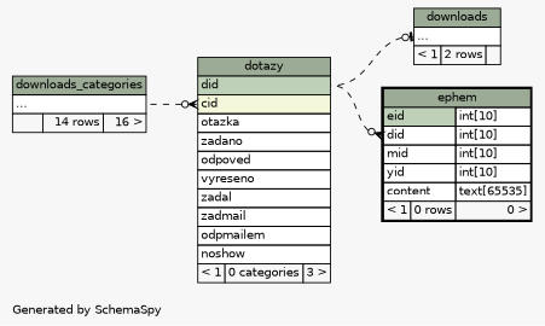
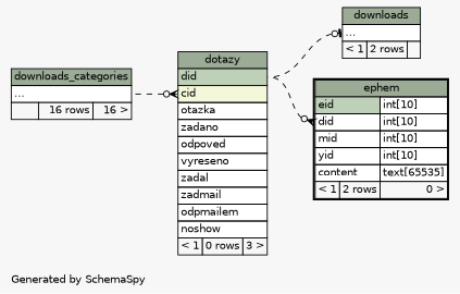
  digraph {
    bgcolor="#f7f7f7"
    fontname=Helvetica
    fontsize=11
    label="\nGenerated by SchemaSpy"
    labeljust=l
    nodesep=0.18
    rankdir=RL
    ranksep=0.46
    node [fontname=Helvetica fontsize=11 shape=plaintext]
    edge [arrowhead=none arrowsize=0.8 arrowtail=crowodot dir=back headport="did:e" style=dashed]
-   n1 [label=<     <TABLE BORDER="0" CELLBORDER="1" CELLSPACING="0" BGCOLOR="#ffffff">       <TR><TD COLSPAN="3" BGCOLOR="#9bab96" ALIGN="CENTER">dotazy</TD></TR>       <TR><TD PORT="did" COLSPAN="3" BGCOLOR="#bed1b8" ALIGN="LEFT">did</TD></TR>       <TR><TD PORT="cid" COLSPAN="3" BGCOLOR="#f4f7da" ALIGN="LEFT">cid</TD></TR>       <TR><TD PORT="otazka" COLSPAN="3" ALIGN="LEFT">otazka</TD></TR>       <TR><TD PORT="zadano" COLSPAN="3" ALIGN="LEFT">zadano</TD></TR>       <TR><TD PORT="odpoved" COLSPAN="3" ALIGN="LEFT">odpoved</TD></TR>       <TR><TD PORT="vyreseno" COLSPAN="3" ALIGN="LEFT">vyreseno</TD></TR>       <TR><TD PORT="zadal" COLSPAN="3" ALIGN="LEFT">zadal</TD></TR>       <TR><TD PORT="zadmail" COLSPAN="3" ALIGN="LEFT">zadmail</TD></TR>       <TR><TD PORT="odpmailem" COLSPAN="3" ALIGN="LEFT">odpmailem</TD></TR>       <TR><TD PORT="noshow" COLSPAN="3" ALIGN="LEFT">noshow</TD></TR>       <TR><TD ALIGN="LEFT" BGCOLOR="#f7f7f7">&lt; 1</TD><TD ALIGN="RIGHT" BGCOLOR="#f7f7f7">0 categories</TD><TD ALIGN="RIGHT" BGCOLOR="#f7f7f7">3 &gt;</TD></TR>     </TABLE>>]
-   n2 [label=<     <TABLE BORDER="0" CELLBORDER="1" CELLSPACING="0" BGCOLOR="#ffffff">       <TR><TD COLSPAN="3" BGCOLOR="#9bab96" ALIGN="CENTER">downloads_categories</TD></TR>       <TR><TD PORT="elipses" COLSPAN="3" ALIGN="LEFT">...</TD></TR>       <TR><TD ALIGN="LEFT" BGCOLOR="#f7f7f7">  </TD><TD ALIGN="RIGHT" BGCOLOR="#f7f7f7">14 rows</TD><TD ALIGN="RIGHT" BGCOLOR="#f7f7f7">16 &gt;</TD></TR>     </TABLE>>]
+   n1 [label=<     <TABLE BORDER="0" CELLBORDER="1" CELLSPACING="0" BGCOLOR="#ffffff">       <TR><TD COLSPAN="3" BGCOLOR="#9bab96" ALIGN="CENTER">dotazy</TD></TR>       <TR><TD PORT="did" COLSPAN="3" BGCOLOR="#bed1b8" ALIGN="LEFT">did</TD></TR>       <TR><TD PORT="cid" COLSPAN="3" BGCOLOR="#f4f7da" ALIGN="LEFT">cid</TD></TR>       <TR><TD PORT="otazka" COLSPAN="3" ALIGN="LEFT">otazka</TD></TR>       <TR><TD PORT="zadano" COLSPAN="3" ALIGN="LEFT">zadano</TD></TR>       <TR><TD PORT="odpoved" COLSPAN="3" ALIGN="LEFT">odpoved</TD></TR>       <TR><TD PORT="vyreseno" COLSPAN="3" ALIGN="LEFT">vyreseno</TD></TR>       <TR><TD PORT="zadal" COLSPAN="3" ALIGN="LEFT">zadal</TD></TR>       <TR><TD PORT="zadmail" COLSPAN="3" ALIGN="LEFT">zadmail</TD></TR>       <TR><TD PORT="odpmailem" COLSPAN="3" ALIGN="LEFT">odpmailem</TD></TR>       <TR><TD PORT="noshow" COLSPAN="3" ALIGN="LEFT">noshow</TD></TR>       <TR><TD ALIGN="LEFT" BGCOLOR="#f7f7f7">&lt; 1</TD><TD ALIGN="RIGHT" BGCOLOR="#f7f7f7">0 rows</TD><TD ALIGN="RIGHT" BGCOLOR="#f7f7f7">3 &gt;</TD></TR>     </TABLE>>]
+   n2 [label=<     <TABLE BORDER="0" CELLBORDER="1" CELLSPACING="0" BGCOLOR="#ffffff">       <TR><TD COLSPAN="3" BGCOLOR="#9bab96" ALIGN="CENTER">downloads_categories</TD></TR>       <TR><TD PORT="elipses" COLSPAN="3" ALIGN="LEFT">...</TD></TR>       <TR><TD ALIGN="LEFT" BGCOLOR="#f7f7f7">  </TD><TD ALIGN="RIGHT" BGCOLOR="#f7f7f7">16 rows</TD><TD ALIGN="RIGHT" BGCOLOR="#f7f7f7">16 &gt;</TD></TR>     </TABLE>>]
    n3 [label=<     <TABLE BORDER="0" CELLBORDER="1" CELLSPACING="0" BGCOLOR="#ffffff">       <TR><TD COLSPAN="3" BGCOLOR="#9bab96" ALIGN="CENTER">downloads</TD></TR>       <TR><TD PORT="elipses" COLSPAN="3" ALIGN="LEFT">...</TD></TR>       <TR><TD ALIGN="LEFT" BGCOLOR="#f7f7f7">&lt; 1</TD><TD ALIGN="RIGHT" BGCOLOR="#f7f7f7">2 rows</TD><TD ALIGN="RIGHT" BGCOLOR="#f7f7f7">  </TD></TR>     </TABLE>>]
-   n4 [label=<     <TABLE BORDER="2" CELLBORDER="1" CELLSPACING="0" BGCOLOR="#ffffff">       <TR><TD COLSPAN="3" BGCOLOR="#9bab96" ALIGN="CENTER">ephem</TD></TR>       <TR><TD PORT="eid" COLSPAN="2" BGCOLOR="#bed1b8" ALIGN="LEFT">eid</TD><TD PORT="eid.type" ALIGN="LEFT">int[10]</TD></TR>       <TR><TD PORT="did" COLSPAN="2" ALIGN="LEFT">did</TD><TD PORT="did.type" ALIGN="LEFT">int[10]</TD></TR>       <TR><TD PORT="mid" COLSPAN="2" ALIGN="LEFT">mid</TD><TD PORT="mid.type" ALIGN="LEFT">int[10]</TD></TR>       <TR><TD PORT="yid" COLSPAN="2" ALIGN="LEFT">yid</TD><TD PORT="yid.type" ALIGN="LEFT">int[10]</TD></TR>       <TR><TD PORT="content" COLSPAN="2" ALIGN="LEFT">content</TD><TD PORT="content.type" ALIGN="LEFT">text[65535]</TD></TR>       <TR><TD ALIGN="LEFT" BGCOLOR="#f7f7f7">&lt; 1</TD><TD ALIGN="RIGHT" BGCOLOR="#f7f7f7">0 rows</TD><TD ALIGN="RIGHT" BGCOLOR="#f7f7f7">0 &gt;</TD></TR>     </TABLE>>]
+   n4 [label=<     <TABLE BORDER="2" CELLBORDER="1" CELLSPACING="0" BGCOLOR="#ffffff">       <TR><TD COLSPAN="3" BGCOLOR="#9bab96" ALIGN="CENTER">ephem</TD></TR>       <TR><TD PORT="eid" COLSPAN="2" BGCOLOR="#bed1b8" ALIGN="LEFT">eid</TD><TD PORT="eid.type" ALIGN="LEFT">int[10]</TD></TR>       <TR><TD PORT="did" COLSPAN="2" ALIGN="LEFT">did</TD><TD PORT="did.type" ALIGN="LEFT">int[10]</TD></TR>       <TR><TD PORT="mid" COLSPAN="2" ALIGN="LEFT">mid</TD><TD PORT="mid.type" ALIGN="LEFT">int[10]</TD></TR>       <TR><TD PORT="yid" COLSPAN="2" ALIGN="LEFT">yid</TD><TD PORT="yid.type" ALIGN="LEFT">int[10]</TD></TR>       <TR><TD PORT="content" COLSPAN="2" ALIGN="LEFT">content</TD><TD PORT="content.type" ALIGN="LEFT">text[65535]</TD></TR>       <TR><TD ALIGN="LEFT" BGCOLOR="#f7f7f7">&lt; 1</TD><TD ALIGN="RIGHT" BGCOLOR="#f7f7f7">2 rows</TD><TD ALIGN="RIGHT" BGCOLOR="#f7f7f7">0 &gt;</TD></TR>     </TABLE>>]
    n1 -> n2 [headport="elipses:e" tailport="cid:w"]
    n3 -> n1 [arrowtail=teeodot tailport="elipses:w"]
    n4 -> n1 [tailport="did:w"]
  }
